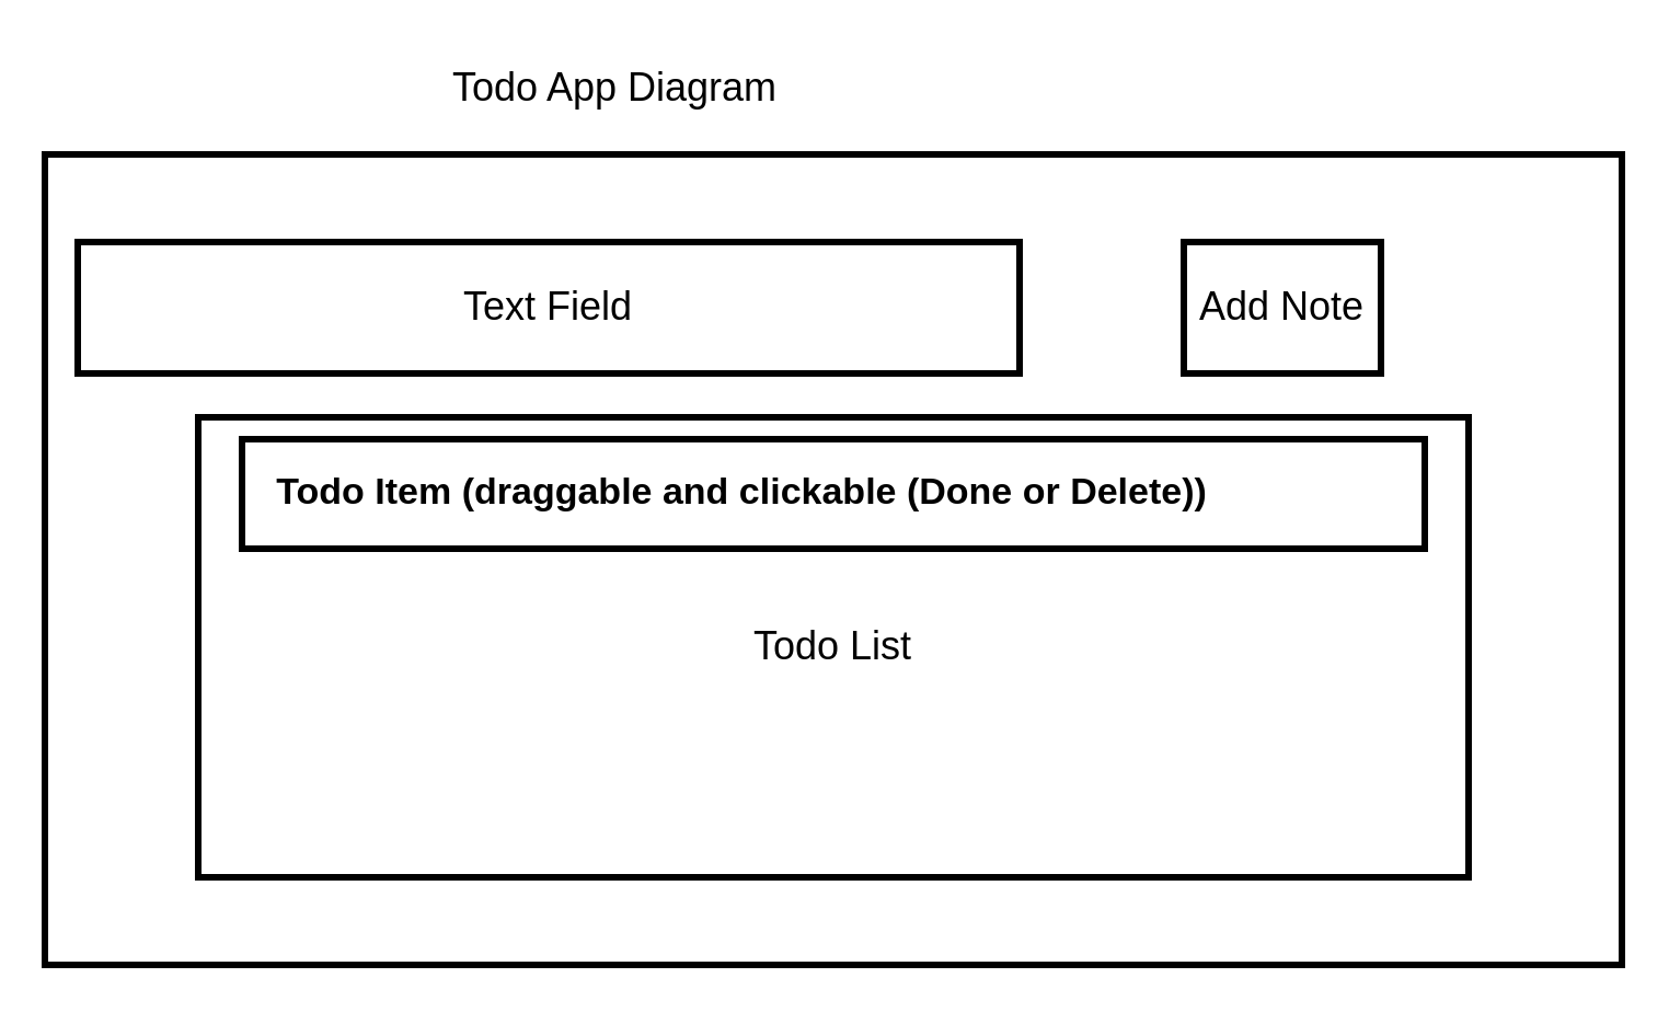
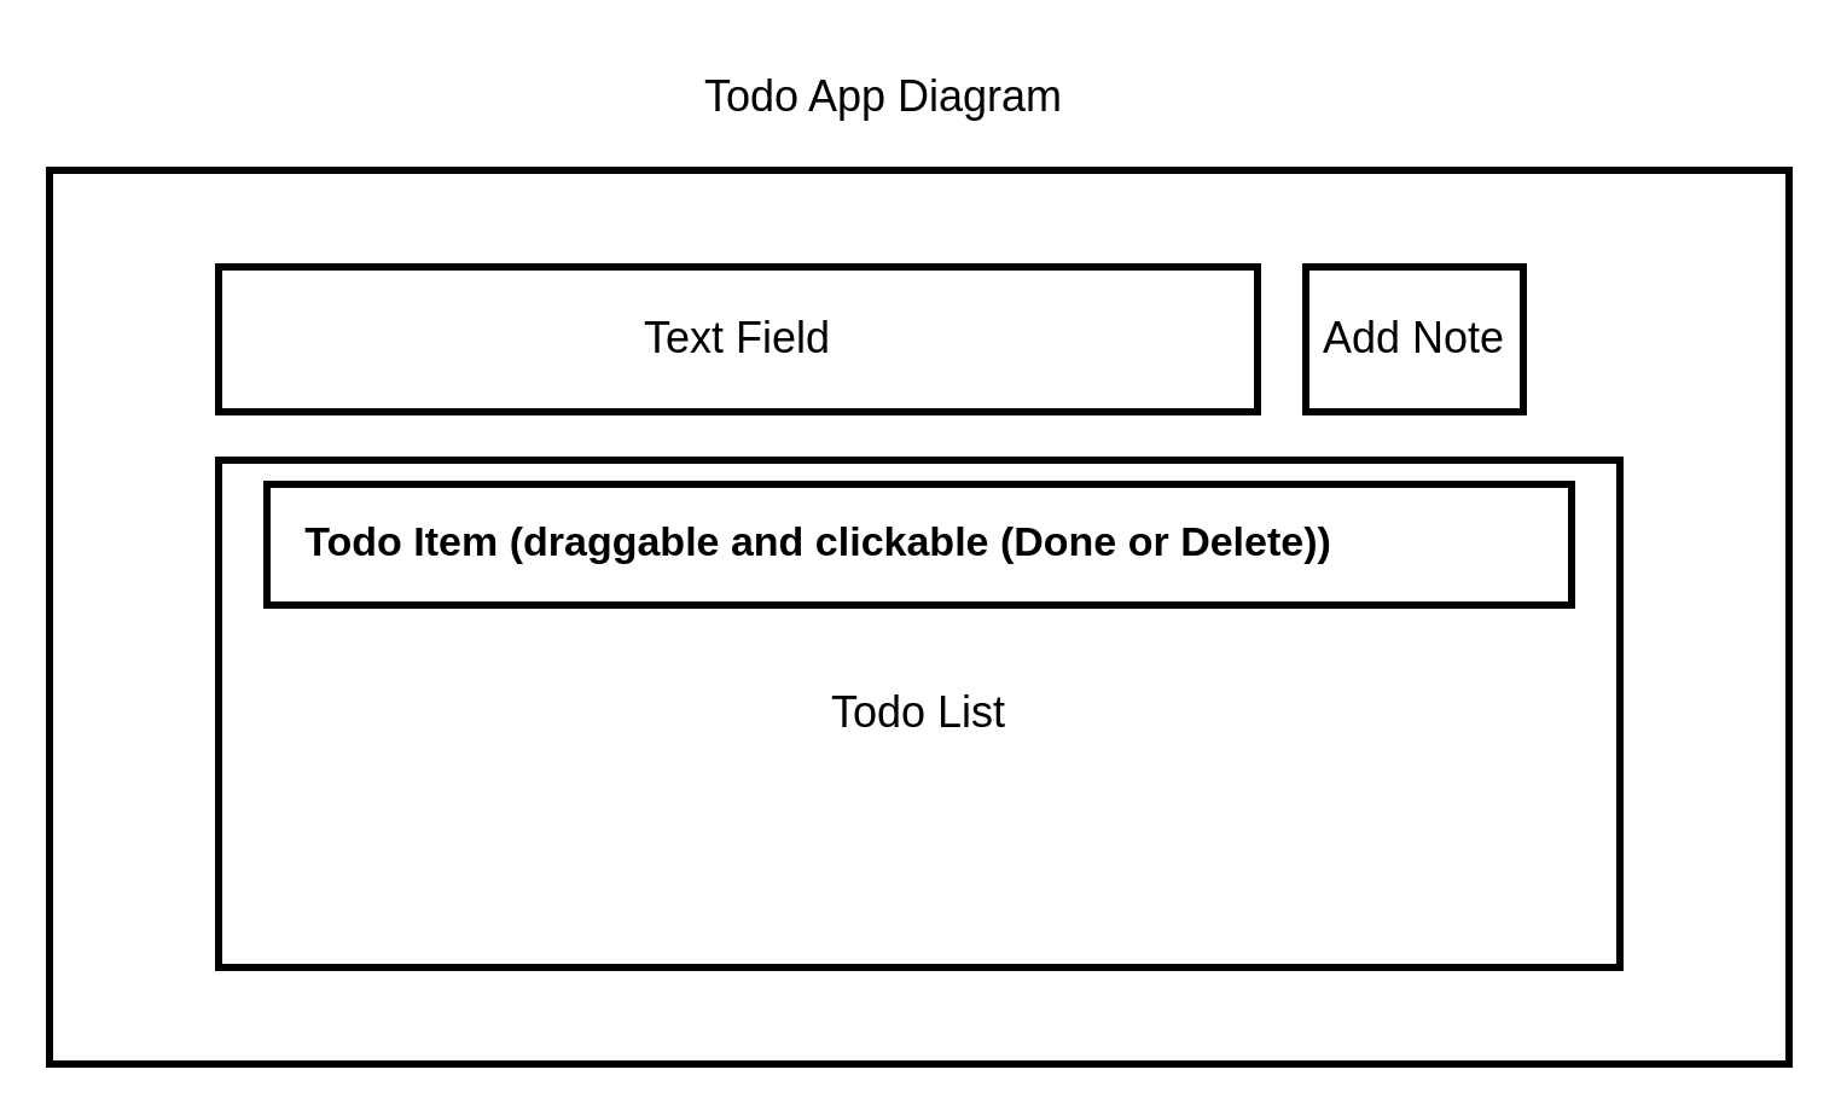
  <mxCell id="0" />
  <mxCell id="1" parent="0" />
- <mxCell id="2" value="&lt;font style=&quot;font-size: 18px;&quot;&gt;Todo App Diagram&lt;/font&gt;" style="text;html=1;align=center;verticalAlign=middle;resizable=0;points=[];autosize=1;strokeColor=none;fillColor=none;strokeWidth=3;" vertex="1" parent="1"><mxGeometry x="195" y="20" width="170" height="40" as="geometry" /></mxCell>
+ <mxCell id="2" value="&lt;font style=&quot;font-size: 18px;&quot;&gt;Todo App Diagram&lt;/font&gt;" style="text;html=1;align=center;verticalAlign=middle;resizable=0;points=[];autosize=1;strokeColor=none;fillColor=none;strokeWidth=3;" vertex="1" parent="1"><mxGeometry x="280" y="20" width="170" height="40" as="geometry" /></mxCell>
  <mxCell id="3" value="" style="whiteSpace=wrap;html=1;strokeWidth=3;" vertex="1" parent="1"><mxGeometry x="20" y="70" width="720" height="370" as="geometry" /></mxCell>
  <mxCell id="4" value="&lt;font style=&quot;font-size: 18px;&quot;&gt;Todo List&lt;/font&gt;" style="whiteSpace=wrap;html=1;strokeWidth=3;" vertex="1" parent="1"><mxGeometry x="90" y="190" width="580" height="210" as="geometry" /></mxCell>
- <mxCell id="5" value="&lt;font style=&quot;font-size: 18px;&quot;&gt;Text Field&lt;/font&gt;" style="whiteSpace=wrap;html=1;strokeWidth=3;" vertex="1" parent="1"><mxGeometry x="35" y="110" width="430" height="60" as="geometry" /></mxCell>
+ <mxCell id="5" value="&lt;font style=&quot;font-size: 18px;&quot;&gt;Text Field&lt;/font&gt;" style="whiteSpace=wrap;html=1;strokeWidth=3;" vertex="1" parent="1"><mxGeometry x="90" y="110" width="430" height="60" as="geometry" /></mxCell>
  <mxCell id="6" value="&lt;font style=&quot;font-size: 18px;&quot;&gt;Add Note&lt;/font&gt;" style="whiteSpace=wrap;html=1;strokeWidth=3;" vertex="1" parent="1"><mxGeometry x="540" y="110" width="90" height="60" as="geometry" /></mxCell>
  <mxCell id="7" value="&lt;font size=&quot;1&quot; style=&quot;&quot;&gt;&lt;b style=&quot;font-size: 17px;&quot;&gt;&amp;nbsp; &amp;nbsp;Todo Item (draggable and clickable (Done or Delete))&amp;nbsp;&amp;nbsp;&lt;/b&gt;&lt;/font&gt;" style="whiteSpace=wrap;html=1;align=left;strokeWidth=3;" vertex="1" parent="1"><mxGeometry x="110" y="200" width="540" height="50" as="geometry" /></mxCell>
